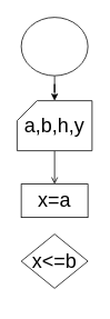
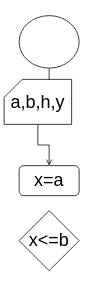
  <mxCell id="0" />
  <mxCell id="1" parent="0" />
  <mxCell id="2" style="edgeStyle=orthogonalEdgeStyle;rounded=0;orthogonalLoop=1;jettySize=auto;html=1;" edge="1" parent="1" source="3" target="5"><mxGeometry relative="1" as="geometry" /></mxCell>
  <mxCell id="3" value="" style="ellipse;whiteSpace=wrap;html=1;" vertex="1" parent="1"><mxGeometry x="25" y="20" width="80" height="70" as="geometry" /></mxCell>
  <mxCell id="4" style="edgeStyle=orthogonalEdgeStyle;rounded=0;orthogonalLoop=1;jettySize=auto;html=1;entryX=0.5;entryY=0;entryDx=0;entryDy=0;endArrow=open;" edge="1" parent="1" source="5" target="6"><mxGeometry relative="1" as="geometry" /></mxCell>
- <mxCell id="5" value="&lt;font style=&quot;font-size: 24px;&quot;&gt;a,b,h,y&lt;/font&gt;" style="shape=card;whiteSpace=wrap;html=1;size=24;" vertex="1" parent="1"><mxGeometry x="20" y="120" width="90" height="60" as="geometry" /></mxCell>
- <mxCell id="6" value="&lt;font style=&quot;font-size: 24px;&quot;&gt;x=a&lt;/font&gt;" style="rounded=0;whiteSpace=wrap;html=1;" vertex="1" parent="1"><mxGeometry x="25" y="220" width="80" height="40" as="geometry" /></mxCell>
- <mxCell id="7" value="&lt;font style=&quot;font-size: 24px;&quot;&gt;x&amp;lt;=b&lt;/font&gt;" style="rhombus;whiteSpace=wrap;html=1;" vertex="1" parent="1"><mxGeometry x="25" y="280" width="80" height="65" as="geometry" /></mxCell>
+ <mxCell id="5" value="&lt;font style=&quot;font-size: 24px;&quot;&gt;a,b,h,y&lt;/font&gt;" style="shape=card;whiteSpace=wrap;html=1;size=24;" vertex="1" parent="1"><mxGeometry x="5" y="105" width="90" height="60" as="geometry" /></mxCell>
+ <mxCell id="6" value="&lt;font style=&quot;font-size: 24px;&quot;&gt;x=a&lt;/font&gt;" style="whiteSpace=wrap;html=1;rounded=1;" vertex="1" parent="1"><mxGeometry x="25" y="220" width="80" height="40" as="geometry" /></mxCell>
+ <mxCell id="7" value="&lt;font style=&quot;font-size: 24px;&quot;&gt;x&amp;lt;=b&lt;/font&gt;" style="rhombus;whiteSpace=wrap;html=1;" vertex="1" parent="1"><mxGeometry x="25" y="280" width="80" height="80" as="geometry" /></mxCell>
